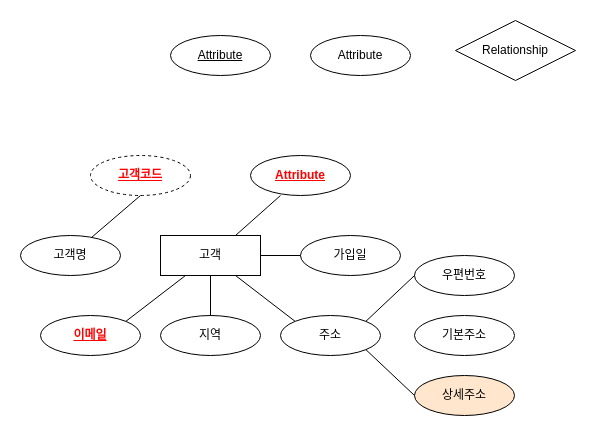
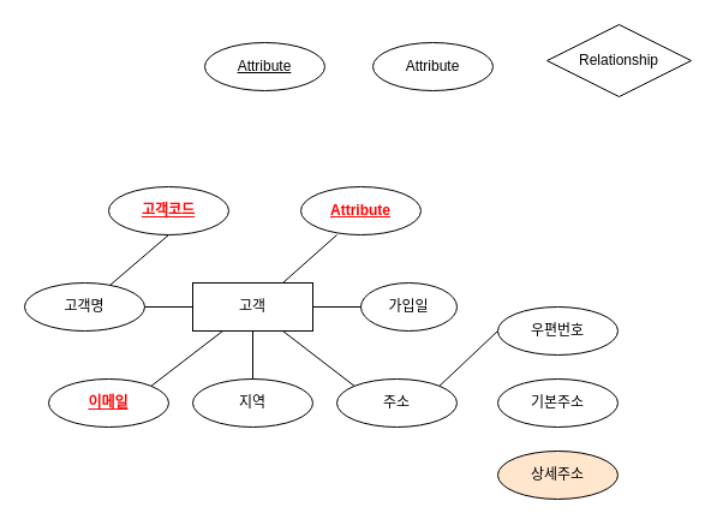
  <mxCell id="0" />
  <mxCell id="1" parent="0" />
  <mxCell id="2" value="Relationship" style="shape=rhombus;perimeter=rhombusPerimeter;whiteSpace=wrap;html=1;align=center;" vertex="1" parent="1"><mxGeometry x="455" y="20" width="120" height="60" as="geometry" /></mxCell>
  <mxCell id="3" value="Attribute" style="ellipse;whiteSpace=wrap;html=1;align=center;" vertex="1" parent="1"><mxGeometry x="310" y="35" width="100" height="40" as="geometry" /></mxCell>
  <mxCell id="4" value="Attribute" style="ellipse;whiteSpace=wrap;html=1;align=center;fontStyle=4;" vertex="1" parent="1"><mxGeometry x="170" y="35" width="100" height="40" as="geometry" /></mxCell>
  <mxCell id="5" value="고객" style="whiteSpace=wrap;html=1;align=center;" vertex="1" parent="1"><mxGeometry x="160" y="235" width="100" height="40" as="geometry" /></mxCell>
  <mxCell id="6" value="고객명" style="ellipse;whiteSpace=wrap;html=1;align=center;" vertex="1" parent="1"><mxGeometry x="20" y="235" width="100" height="40" as="geometry" /></mxCell>
- <mxCell id="7" value="고객코드" style="ellipse;whiteSpace=wrap;html=1;align=center;fontStyle=5;fontColor=#FF0000;dashed=1;" vertex="1" parent="1"><mxGeometry x="90" y="155" width="100" height="40" as="geometry" /></mxCell>
+ <mxCell id="7" value="고객코드" style="ellipse;whiteSpace=wrap;html=1;align=center;fontStyle=5;fontColor=#FF0000;" vertex="1" parent="1"><mxGeometry x="90" y="155" width="100" height="40" as="geometry" /></mxCell>
  <mxCell id="8" value="지역" style="ellipse;whiteSpace=wrap;html=1;align=center;" vertex="1" parent="1"><mxGeometry x="160" y="315" width="100" height="40" as="geometry" /></mxCell>
- <mxCell id="9" value="가입일" style="ellipse;whiteSpace=wrap;html=1;align=center;" vertex="1" parent="1"><mxGeometry x="300" y="235" width="100" height="40" as="geometry" /></mxCell>
+ <mxCell id="9" value="가입일" style="ellipse;whiteSpace=wrap;html=1;align=center;" vertex="1" parent="1"><mxGeometry x="300" y="235" width="80" height="40" as="geometry" /></mxCell>
  <mxCell id="10" value="" style="endArrow=none;html=1;rounded=0;exitX=0.5;exitY=1;exitDx=0;exitDy=0;" edge="1" parent="1" source="7" target="6"><mxGeometry relative="1" as="geometry"><mxPoint x="360" y="305" as="sourcePoint" /><mxPoint x="520" y="305" as="targetPoint" /></mxGeometry></mxCell>
  <mxCell id="11" value="" style="endArrow=none;html=1;rounded=0;exitX=0.75;exitY=1;exitDx=0;exitDy=0;entryX=0;entryY=0;entryDx=0;entryDy=0;" edge="1" parent="1" source="5" target="16"><mxGeometry relative="1" as="geometry"><mxPoint x="235" y="275" as="sourcePoint" /><mxPoint x="280" y="315" as="targetPoint" /></mxGeometry></mxCell>
  <mxCell id="12" value="" style="endArrow=none;html=1;rounded=0;exitX=0.25;exitY=1;exitDx=0;exitDy=0;entryX=1;entryY=0;entryDx=0;entryDy=0;" edge="1" parent="1" source="5"><mxGeometry relative="1" as="geometry"><mxPoint x="95" y="275" as="sourcePoint" /><mxPoint x="125.355" y="320.858" as="targetPoint" /></mxGeometry></mxCell>
  <mxCell id="13" value="" style="endArrow=none;html=1;rounded=0;exitX=0.25;exitY=1;exitDx=0;exitDy=0;entryX=0.25;entryY=0;entryDx=0;entryDy=0;" edge="1" parent="1"><mxGeometry relative="1" as="geometry"><mxPoint x="280" y="195" as="sourcePoint" /><mxPoint x="235" y="235" as="targetPoint" /></mxGeometry></mxCell>
+ <mxCell id="14" value="" style="endArrow=none;html=1;rounded=0;exitX=0;exitY=0.5;exitDx=0;exitDy=0;entryX=1;entryY=0.5;entryDx=0;entryDy=0;" edge="1" parent="1" source="5" target="6"><mxGeometry relative="1" as="geometry"><mxPoint x="205" y="295" as="sourcePoint" /><mxPoint x="160" y="335" as="targetPoint" /></mxGeometry></mxCell>
  <mxCell id="15" value="" style="endArrow=none;html=1;rounded=0;exitX=0;exitY=0.5;exitDx=0;exitDy=0;" edge="1" parent="1" source="9"><mxGeometry relative="1" as="geometry"><mxPoint x="170" y="265" as="sourcePoint" /><mxPoint x="260" y="255" as="targetPoint" /></mxGeometry></mxCell>
  <mxCell id="16" value="주소" style="ellipse;whiteSpace=wrap;html=1;align=center;" vertex="1" parent="1"><mxGeometry x="280" y="315" width="100" height="40" as="geometry" /></mxCell>
  <mxCell id="17" value="" style="endArrow=none;html=1;rounded=0;exitX=0.5;exitY=1;exitDx=0;exitDy=0;entryX=0.5;entryY=0;entryDx=0;entryDy=0;" edge="1" parent="1" source="5" target="8"><mxGeometry relative="1" as="geometry"><mxPoint x="245" y="285" as="sourcePoint" /><mxPoint x="340" y="325" as="targetPoint" /></mxGeometry></mxCell>
  <mxCell id="18" value="기본주소" style="ellipse;whiteSpace=wrap;html=1;align=center;" vertex="1" parent="1"><mxGeometry x="414" y="315" width="100" height="40" as="geometry" /></mxCell>
  <mxCell id="19" value="상세주소" style="ellipse;whiteSpace=wrap;html=1;align=center;fillColor=#ffe6cc;" vertex="1" parent="1"><mxGeometry x="414" y="375" width="100" height="40" as="geometry" /></mxCell>
  <mxCell id="20" value="우편번호" style="ellipse;whiteSpace=wrap;html=1;align=center;" vertex="1" parent="1"><mxGeometry x="414" y="255" width="100" height="40" as="geometry" /></mxCell>
  <mxCell id="21" value="" style="endArrow=none;html=1;rounded=0;exitX=0;exitY=0.5;exitDx=0;exitDy=0;entryX=1;entryY=0;entryDx=0;entryDy=0;" edge="1" parent="1" source="20" target="16"><mxGeometry relative="1" as="geometry"><mxPoint x="410" y="285" as="sourcePoint" /><mxPoint x="380" y="334.58" as="targetPoint" /><Array as="points" /></mxGeometry></mxCell>
- <mxCell id="22" value="" style="endArrow=none;html=1;rounded=0;exitX=0;exitY=0.5;exitDx=0;exitDy=0;entryX=1;entryY=1;entryDx=0;entryDy=0;" edge="1" parent="1" source="19" target="16"><mxGeometry relative="1" as="geometry"><mxPoint x="424" y="285" as="sourcePoint" /><mxPoint x="375" y="331" as="targetPoint" /><Array as="points" /></mxGeometry></mxCell>
  <mxCell id="23" value="이메일" style="ellipse;whiteSpace=wrap;html=1;align=center;fontStyle=5;fontColor=#FF0000;" vertex="1" parent="1"><mxGeometry x="40" y="315" width="100" height="40" as="geometry" /></mxCell>
  <mxCell id="24" value="Attribute" style="ellipse;whiteSpace=wrap;html=1;align=center;fontStyle=5;fontColor=#FF0000;" vertex="1" parent="1"><mxGeometry x="250" y="155" width="100" height="40" as="geometry" /></mxCell>
